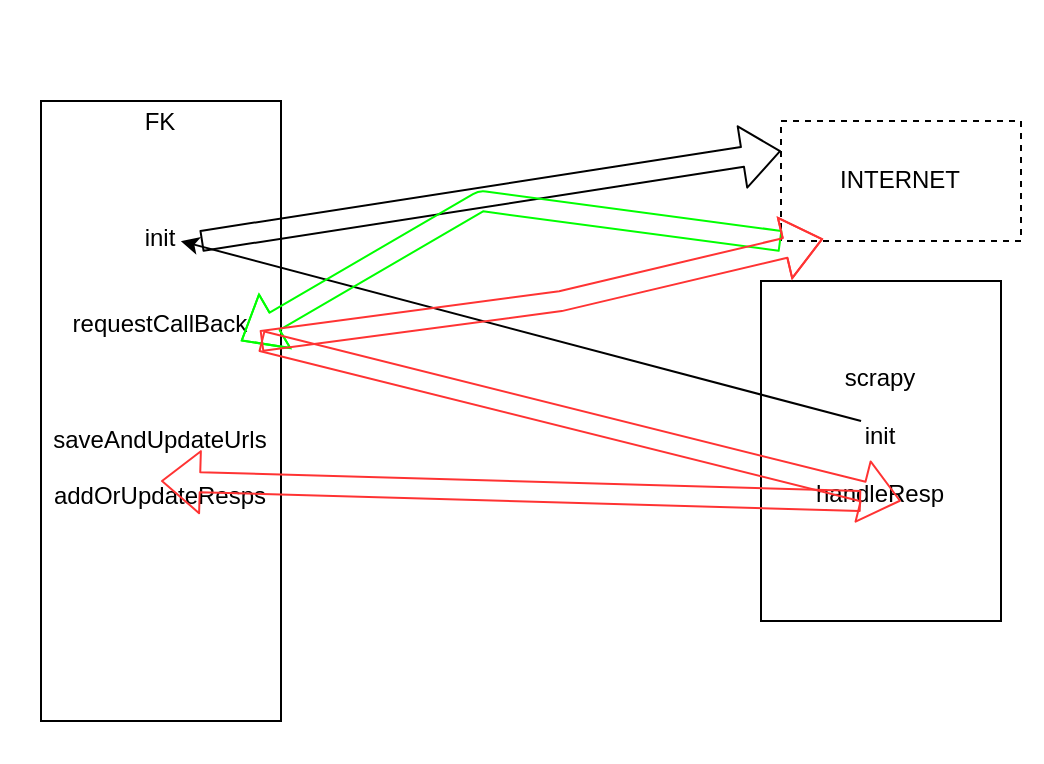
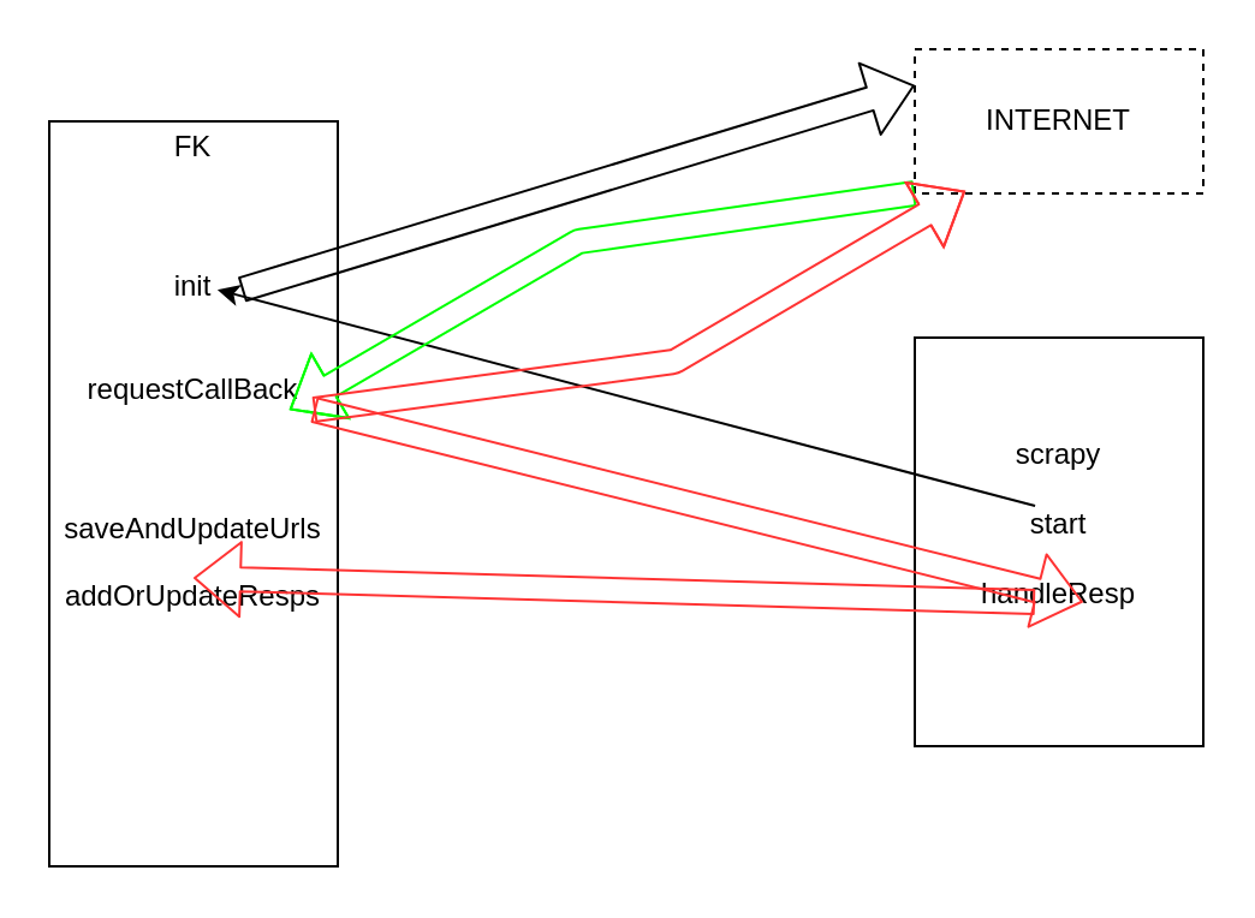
  <mxCell id="0" />
  <mxCell id="1" parent="0" />
- <mxCell id="2" value="scrapy&lt;br&gt;&lt;br&gt;init&lt;br&gt;&lt;br&gt;handleResp&lt;br&gt;&lt;br&gt;" style="rounded=0;whiteSpace=wrap;html=1;" parent="1" vertex="1"><mxGeometry x="380" y="140" width="120" height="170" as="geometry" /></mxCell>
+ <mxCell id="2" value="scrapy&lt;br&gt;&lt;br&gt;start&lt;br&gt;&lt;br&gt;handleResp&lt;br&gt;&lt;br&gt;" style="rounded=0;whiteSpace=wrap;html=1;" parent="1" vertex="1"><mxGeometry x="380" y="140" width="120" height="170" as="geometry" /></mxCell>
  <mxCell id="3" value="FK&lt;br&gt;&lt;br&gt;&lt;br&gt;&lt;br&gt;init&lt;br&gt;&lt;br&gt;&lt;br&gt;requestCallBack&lt;br&gt;&lt;br&gt;&lt;br&gt;&lt;br&gt;saveAndUpdateUrls&lt;br&gt;&lt;br&gt;addOrUpdateResps&lt;br&gt;&lt;br&gt;&lt;br&gt;&lt;br&gt;&lt;br&gt;&lt;br&gt;&lt;br&gt;&lt;br&gt;" style="rounded=0;whiteSpace=wrap;html=1;" parent="1" vertex="1"><mxGeometry x="20" y="50" width="120" height="310" as="geometry" /></mxCell>
- <mxCell id="4" value="INTERNET" style="rounded=0;whiteSpace=wrap;html=1;dashed=1;" parent="1" vertex="1"><mxGeometry x="390" y="60" width="120" height="60" as="geometry" /></mxCell>
+ <mxCell id="4" value="INTERNET" style="rounded=0;whiteSpace=wrap;html=1;dashed=1;" parent="1" vertex="1"><mxGeometry x="380" y="20" width="120" height="60" as="geometry" /></mxCell>
  <mxCell id="5" value="" style="endArrow=classic;html=1;entryX=0.583;entryY=0.226;entryDx=0;entryDy=0;entryPerimeter=0;exitX=0.417;exitY=0.412;exitDx=0;exitDy=0;exitPerimeter=0;" edge="1" parent="1" source="2" target="3"><mxGeometry width="50" height="50" relative="1" as="geometry"><mxPoint x="350" y="207" as="sourcePoint" /><mxPoint x="70" y="380" as="targetPoint" /><Array as="points" /></mxGeometry></mxCell>
  <mxCell id="6" value="" style="endArrow=classic;html=1;entryX=0;entryY=0.25;entryDx=0;entryDy=0;shape=flexArrow;" edge="1" parent="1" target="4"><mxGeometry width="50" height="50" relative="1" as="geometry"><mxPoint x="100" y="120" as="sourcePoint" /><mxPoint x="70" y="380" as="targetPoint" /></mxGeometry></mxCell>
  <mxCell id="7" value="" style="shape=flexArrow;endArrow=classic;html=1;entryX=0.833;entryY=0.387;entryDx=0;entryDy=0;entryPerimeter=0;exitX=0;exitY=1;exitDx=0;exitDy=0;strokeColor=#00FF00;" edge="1" parent="1" source="4" target="3"><mxGeometry width="50" height="50" relative="1" as="geometry"><mxPoint x="20" y="430" as="sourcePoint" /><mxPoint x="70" y="380" as="targetPoint" /><Array as="points"><mxPoint x="240" y="100" /></Array></mxGeometry></mxCell>
  <mxCell id="8" value="" style="shape=flexArrow;endArrow=classic;html=1;entryX=0.583;entryY=0.647;entryDx=0;entryDy=0;entryPerimeter=0;strokeColor=#FF3333;" edge="1" parent="1" target="2"><mxGeometry width="50" height="50" relative="1" as="geometry"><mxPoint x="130" y="170" as="sourcePoint" /><mxPoint x="70" y="380" as="targetPoint" /></mxGeometry></mxCell>
  <mxCell id="9" value="" style="shape=flexArrow;endArrow=classic;html=1;entryX=0.175;entryY=0.983;entryDx=0;entryDy=0;entryPerimeter=0;strokeColor=#FF3333;" edge="1" parent="1" target="4"><mxGeometry width="50" height="50" relative="1" as="geometry"><mxPoint x="130" y="170" as="sourcePoint" /><mxPoint x="70" y="380" as="targetPoint" /><Array as="points"><mxPoint x="280" y="150" /></Array></mxGeometry></mxCell>
  <mxCell id="10" value="" style="shape=flexArrow;endArrow=classic;html=1;entryX=0.5;entryY=0.613;entryDx=0;entryDy=0;entryPerimeter=0;strokeColor=#FF3333;" edge="1" parent="1" target="3"><mxGeometry width="50" height="50" relative="1" as="geometry"><mxPoint x="430" y="250" as="sourcePoint" /><mxPoint x="70" y="380" as="targetPoint" /></mxGeometry></mxCell>
